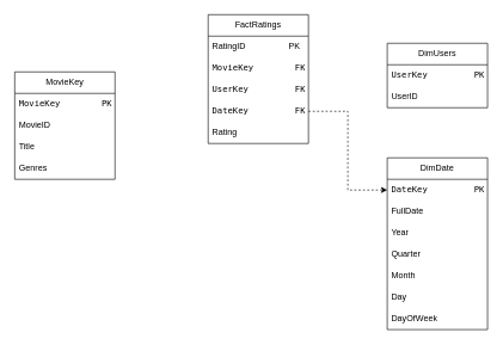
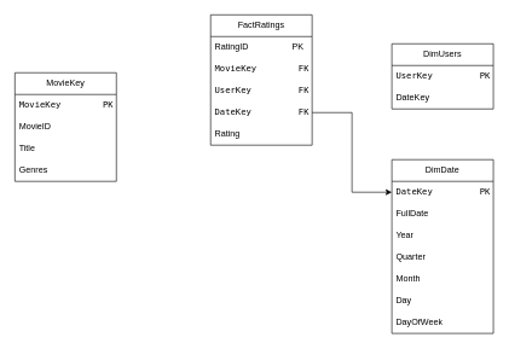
  <mxCell id="0" />
  <mxCell id="1" parent="0" />
  <mxCell id="2" value="FactRatings" style="swimlane;fontStyle=0;childLayout=stackLayout;horizontal=1;startSize=30;horizontalStack=0;resizeParent=1;resizeParentMax=0;resizeLast=0;collapsible=1;marginBottom=0;whiteSpace=wrap;html=1;" vertex="1" parent="1"><mxGeometry x="290" y="20" width="140" height="180" as="geometry" /></mxCell>
  <mxCell id="3" value="RatingID&lt;span style=&quot;white-space: pre;&quot;&gt;&#09;&lt;/span&gt;&lt;span style=&quot;white-space: pre;&quot;&gt;&#09;&lt;/span&gt;&lt;span style=&quot;white-space: pre;&quot;&gt;&#09;&lt;/span&gt;PK" style="text;strokeColor=none;fillColor=none;align=left;verticalAlign=middle;spacingLeft=4;spacingRight=4;overflow=hidden;points=[[0,0.5],[1,0.5]];portConstraint=eastwest;rotatable=0;whiteSpace=wrap;html=1;" vertex="1" parent="2"><mxGeometry y="30" width="140" height="30" as="geometry" /></mxCell>
  <mxCell id="4" value="&lt;code&gt;MovieKey&lt;span style=&quot;white-space: pre;&quot;&gt;&#09;&lt;/span&gt;FK&lt;/code&gt;" style="text;strokeColor=none;fillColor=none;align=left;verticalAlign=middle;spacingLeft=4;spacingRight=4;overflow=hidden;points=[[0,0.5],[1,0.5]];portConstraint=eastwest;rotatable=0;whiteSpace=wrap;html=1;" vertex="1" parent="2"><mxGeometry y="60" width="140" height="30" as="geometry" /></mxCell>
  <mxCell id="5" value="&lt;code&gt;UserKey&lt;span style=&quot;white-space: pre;&quot;&gt;&#09;&lt;/span&gt;&lt;span style=&quot;white-space: pre;&quot;&gt;&#09;&lt;/span&gt;FK&lt;/code&gt;" style="text;strokeColor=none;fillColor=none;align=left;verticalAlign=middle;spacingLeft=4;spacingRight=4;overflow=hidden;points=[[0,0.5],[1,0.5]];portConstraint=eastwest;rotatable=0;whiteSpace=wrap;html=1;" vertex="1" parent="2"><mxGeometry y="90" width="140" height="30" as="geometry" /></mxCell>
  <mxCell id="6" value="&lt;code&gt;DateKey&lt;span style=&quot;white-space: pre;&quot;&gt;&#09;&lt;/span&gt;&lt;span style=&quot;white-space: pre;&quot;&gt;&#09;&lt;/span&gt;FK&lt;/code&gt;" style="text;strokeColor=none;fillColor=none;align=left;verticalAlign=middle;spacingLeft=4;spacingRight=4;overflow=hidden;points=[[0,0.5],[1,0.5]];portConstraint=eastwest;rotatable=0;whiteSpace=wrap;html=1;" vertex="1" parent="2"><mxGeometry y="120" width="140" height="30" as="geometry" /></mxCell>
  <mxCell id="7" value="Rating" style="text;strokeColor=none;fillColor=none;align=left;verticalAlign=middle;spacingLeft=4;spacingRight=4;overflow=hidden;points=[[0,0.5],[1,0.5]];portConstraint=eastwest;rotatable=0;whiteSpace=wrap;html=1;" vertex="1" parent="2"><mxGeometry y="150" width="140" height="30" as="geometry" /></mxCell>
  <mxCell id="8" value="MovieKey" style="swimlane;fontStyle=0;childLayout=stackLayout;horizontal=1;startSize=30;horizontalStack=0;resizeParent=1;resizeParentMax=0;resizeLast=0;collapsible=1;marginBottom=0;whiteSpace=wrap;html=1;" vertex="1" parent="1"><mxGeometry x="20" y="100" width="140" height="150" as="geometry" /></mxCell>
  <mxCell id="9" value="&lt;code&gt;MovieKey&lt;span style=&quot;white-space: pre;&quot;&gt;&#09;&lt;/span&gt;PK&lt;/code&gt;" style="text;strokeColor=none;fillColor=none;align=left;verticalAlign=middle;spacingLeft=4;spacingRight=4;overflow=hidden;points=[[0,0.5],[1,0.5]];portConstraint=eastwest;rotatable=0;whiteSpace=wrap;html=1;" vertex="1" parent="8"><mxGeometry y="30" width="140" height="30" as="geometry" /></mxCell>
  <mxCell id="10" value="MovieID" style="text;strokeColor=none;fillColor=none;align=left;verticalAlign=middle;spacingLeft=4;spacingRight=4;overflow=hidden;points=[[0,0.5],[1,0.5]];portConstraint=eastwest;rotatable=0;whiteSpace=wrap;html=1;" vertex="1" parent="8"><mxGeometry y="60" width="140" height="30" as="geometry" /></mxCell>
  <mxCell id="11" value="Title" style="text;strokeColor=none;fillColor=none;align=left;verticalAlign=middle;spacingLeft=4;spacingRight=4;overflow=hidden;points=[[0,0.5],[1,0.5]];portConstraint=eastwest;rotatable=0;whiteSpace=wrap;html=1;" vertex="1" parent="8"><mxGeometry y="90" width="140" height="30" as="geometry" /></mxCell>
  <mxCell id="12" value="Genres" style="text;strokeColor=none;fillColor=none;align=left;verticalAlign=middle;spacingLeft=4;spacingRight=4;overflow=hidden;points=[[0,0.5],[1,0.5]];portConstraint=eastwest;rotatable=0;whiteSpace=wrap;html=1;" vertex="1" parent="8"><mxGeometry y="120" width="140" height="30" as="geometry" /></mxCell>
  <mxCell id="13" value="DimUsers" style="swimlane;fontStyle=0;childLayout=stackLayout;horizontal=1;startSize=30;horizontalStack=0;resizeParent=1;resizeParentMax=0;resizeLast=0;collapsible=1;marginBottom=0;whiteSpace=wrap;html=1;" vertex="1" parent="1"><mxGeometry x="540" y="60" width="140" height="90" as="geometry" /></mxCell>
  <mxCell id="14" value="&lt;code&gt;UserKey&lt;span style=&quot;white-space: pre;&quot;&gt;&#09;&lt;/span&gt;&lt;span style=&quot;white-space: pre;&quot;&gt;&#09;&lt;/span&gt;PK&lt;/code&gt;" style="text;strokeColor=none;fillColor=none;align=left;verticalAlign=middle;spacingLeft=4;spacingRight=4;overflow=hidden;points=[[0,0.5],[1,0.5]];portConstraint=eastwest;rotatable=0;whiteSpace=wrap;html=1;" vertex="1" parent="13"><mxGeometry y="30" width="140" height="30" as="geometry" /></mxCell>
- <mxCell id="15" value="UserID" style="text;strokeColor=none;fillColor=none;align=left;verticalAlign=middle;spacingLeft=4;spacingRight=4;overflow=hidden;points=[[0,0.5],[1,0.5]];portConstraint=eastwest;rotatable=0;whiteSpace=wrap;html=1;" vertex="1" parent="13"><mxGeometry y="60" width="140" height="30" as="geometry" /></mxCell>
+ <mxCell id="15" value="DateKey" style="text;strokeColor=none;fillColor=none;align=left;verticalAlign=middle;spacingLeft=4;spacingRight=4;overflow=hidden;points=[[0,0.5],[1,0.5]];portConstraint=eastwest;rotatable=0;whiteSpace=wrap;html=1;" vertex="1" parent="13"><mxGeometry y="60" width="140" height="30" as="geometry" /></mxCell>
  <mxCell id="16" value="DimDate" style="swimlane;fontStyle=0;childLayout=stackLayout;horizontal=1;startSize=30;horizontalStack=0;resizeParent=1;resizeParentMax=0;resizeLast=0;collapsible=1;marginBottom=0;whiteSpace=wrap;html=1;" vertex="1" parent="1"><mxGeometry x="540" y="220" width="140" height="240" as="geometry" /></mxCell>
  <mxCell id="17" value="&lt;code&gt;DateKey&lt;span style=&quot;white-space: pre;&quot;&gt;&#09;&lt;/span&gt;&lt;span style=&quot;white-space: pre;&quot;&gt;&#09;&lt;/span&gt;PK&lt;/code&gt;" style="text;strokeColor=none;fillColor=none;align=left;verticalAlign=middle;spacingLeft=4;spacingRight=4;overflow=hidden;points=[[0,0.5],[1,0.5]];portConstraint=eastwest;rotatable=0;whiteSpace=wrap;html=1;" vertex="1" parent="16"><mxGeometry y="30" width="140" height="30" as="geometry" /></mxCell>
  <mxCell id="18" value="FullDate" style="text;strokeColor=none;fillColor=none;align=left;verticalAlign=middle;spacingLeft=4;spacingRight=4;overflow=hidden;points=[[0,0.5],[1,0.5]];portConstraint=eastwest;rotatable=0;whiteSpace=wrap;html=1;" vertex="1" parent="16"><mxGeometry y="60" width="140" height="30" as="geometry" /></mxCell>
  <mxCell id="19" value="Year" style="text;strokeColor=none;fillColor=none;align=left;verticalAlign=middle;spacingLeft=4;spacingRight=4;overflow=hidden;points=[[0,0.5],[1,0.5]];portConstraint=eastwest;rotatable=0;whiteSpace=wrap;html=1;" vertex="1" parent="16"><mxGeometry y="90" width="140" height="30" as="geometry" /></mxCell>
  <mxCell id="20" value="Quarter" style="text;strokeColor=none;fillColor=none;align=left;verticalAlign=middle;spacingLeft=4;spacingRight=4;overflow=hidden;points=[[0,0.5],[1,0.5]];portConstraint=eastwest;rotatable=0;whiteSpace=wrap;html=1;" vertex="1" parent="16"><mxGeometry y="120" width="140" height="30" as="geometry" /></mxCell>
  <mxCell id="21" value="Month" style="text;strokeColor=none;fillColor=none;align=left;verticalAlign=middle;spacingLeft=4;spacingRight=4;overflow=hidden;points=[[0,0.5],[1,0.5]];portConstraint=eastwest;rotatable=0;whiteSpace=wrap;html=1;" vertex="1" parent="16"><mxGeometry y="150" width="140" height="30" as="geometry" /></mxCell>
  <mxCell id="22" value="Day" style="text;strokeColor=none;fillColor=none;align=left;verticalAlign=middle;spacingLeft=4;spacingRight=4;overflow=hidden;points=[[0,0.5],[1,0.5]];portConstraint=eastwest;rotatable=0;whiteSpace=wrap;html=1;" vertex="1" parent="16"><mxGeometry y="180" width="140" height="30" as="geometry" /></mxCell>
  <mxCell id="23" value="DayOfWeek" style="text;strokeColor=none;fillColor=none;align=left;verticalAlign=middle;spacingLeft=4;spacingRight=4;overflow=hidden;points=[[0,0.5],[1,0.5]];portConstraint=eastwest;rotatable=0;whiteSpace=wrap;html=1;" vertex="1" parent="16"><mxGeometry y="210" width="140" height="30" as="geometry" /></mxCell>
- <mxCell id="24" style="edgeStyle=orthogonalEdgeStyle;rounded=0;orthogonalLoop=1;jettySize=auto;html=1;exitX=1;exitY=0.5;exitDx=0;exitDy=0;dashed=1;" edge="1" parent="1" source="6" target="17"><mxGeometry relative="1" as="geometry" /></mxCell>
+ <mxCell id="24" style="edgeStyle=orthogonalEdgeStyle;rounded=0;orthogonalLoop=1;jettySize=auto;html=1;exitX=1;exitY=0.5;exitDx=0;exitDy=0;" edge="1" parent="1" source="6" target="17"><mxGeometry relative="1" as="geometry" /></mxCell>
